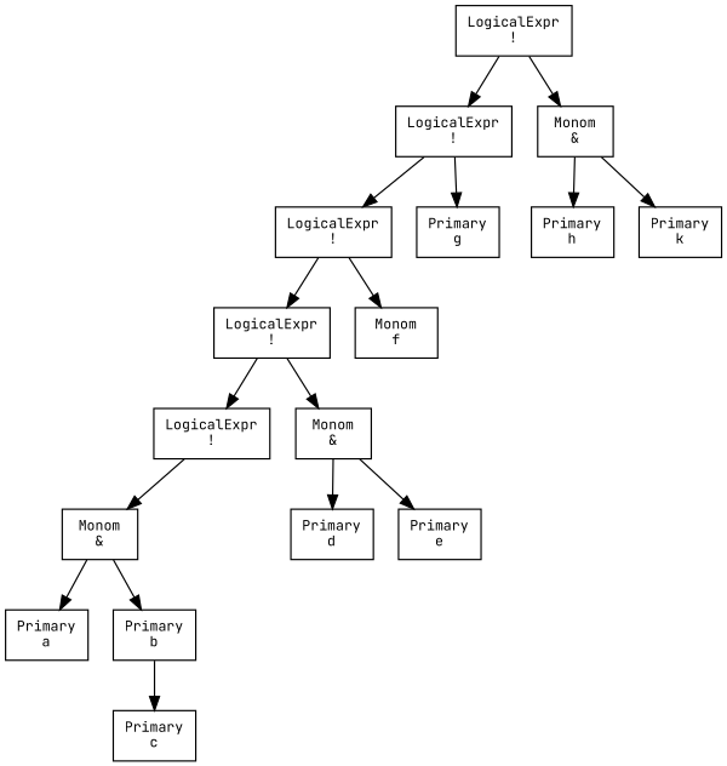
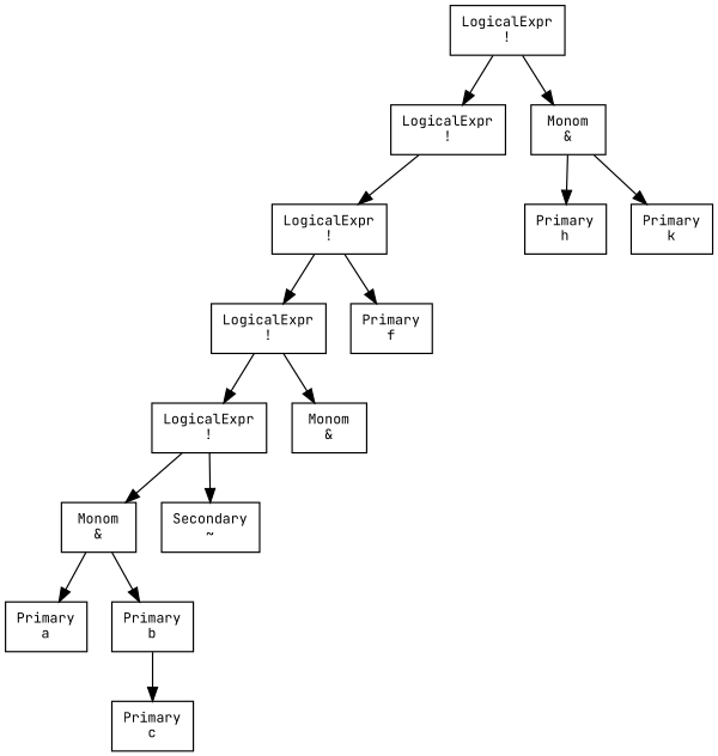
  digraph {
    fontname="JetBrains Mono"
    node [fontname="JetBrains Mono" fontsize=10 shape=box]
    edge [fontname="JetBrains Mono" fontsize=10]
    n1 [label="LogicalExpr\n!"]
    n2 [label="LogicalExpr\n!"]
    n3 [label="Monom\n&"]
    n4 [label="LogicalExpr\n!"]
-   n5 [label="Primary\ng"]
    n6 [label="Primary\nh"]
    n7 [label="Primary\nk"]
    n8 [label="LogicalExpr\n!"]
-   n9 [label="Monom\nf"]
+   n9 [label="Primary\nf"]
    n10 [label="LogicalExpr\n!"]
    n11 [label="Monom\n&"]
    n12 [label="Monom\n&"]
-   n14 [label="Primary\nd"]
-   n15 [label="Primary\ne"]
+   n13 [label="Secondary\n~"]
    n16 [label="Primary\na"]
    n17 [label="Primary\nb"]
    n18 [label="Primary\nc"]
    n1 -> n2
    n1 -> n3
    n2 -> n4
-   n2 -> n5
    n3 -> n6
    n3 -> n7
    n4 -> n8
    n4 -> n9
    n8 -> n10
    n8 -> n11
    n10 -> n12
-   n11 -> n14
-   n11 -> n15
+   n10 -> n13
    n12 -> n16
    n12 -> n17
    n17 -> n18
  }
